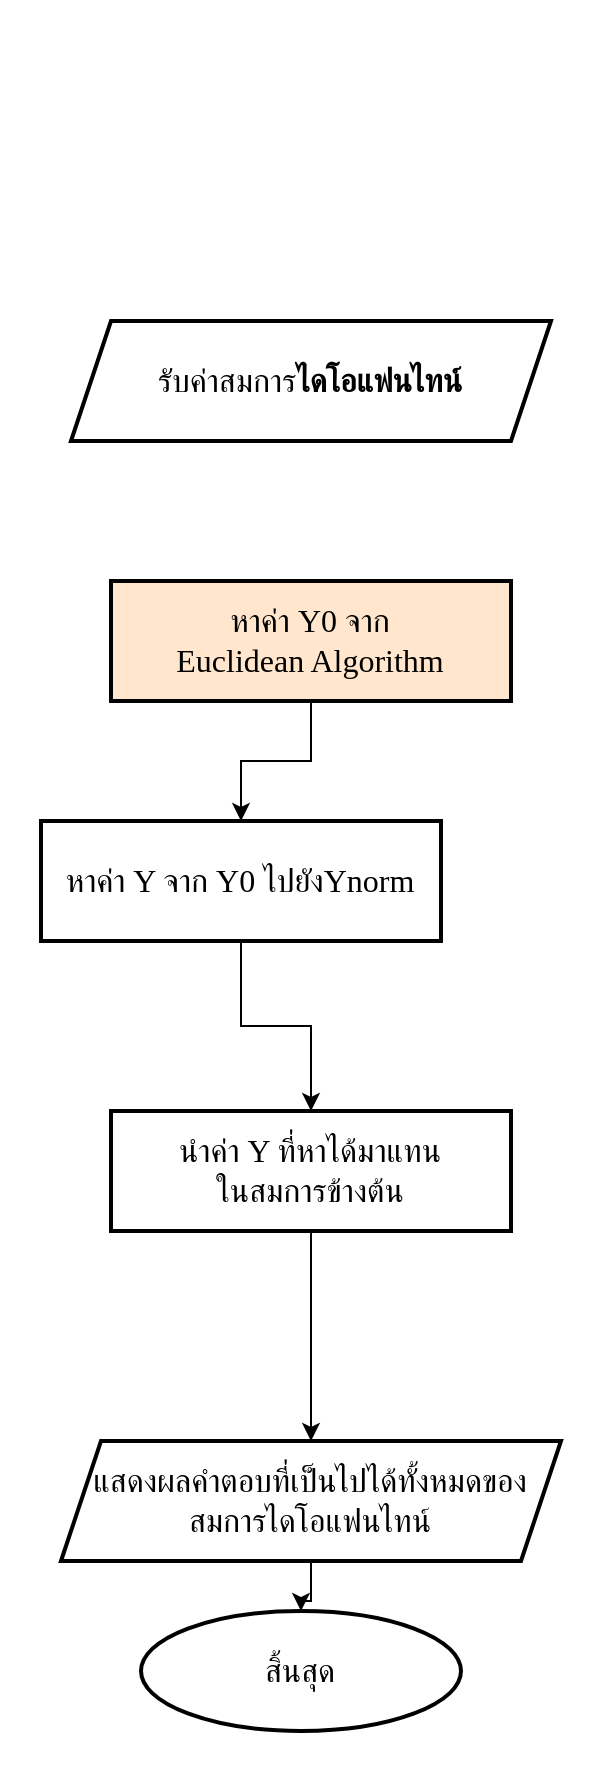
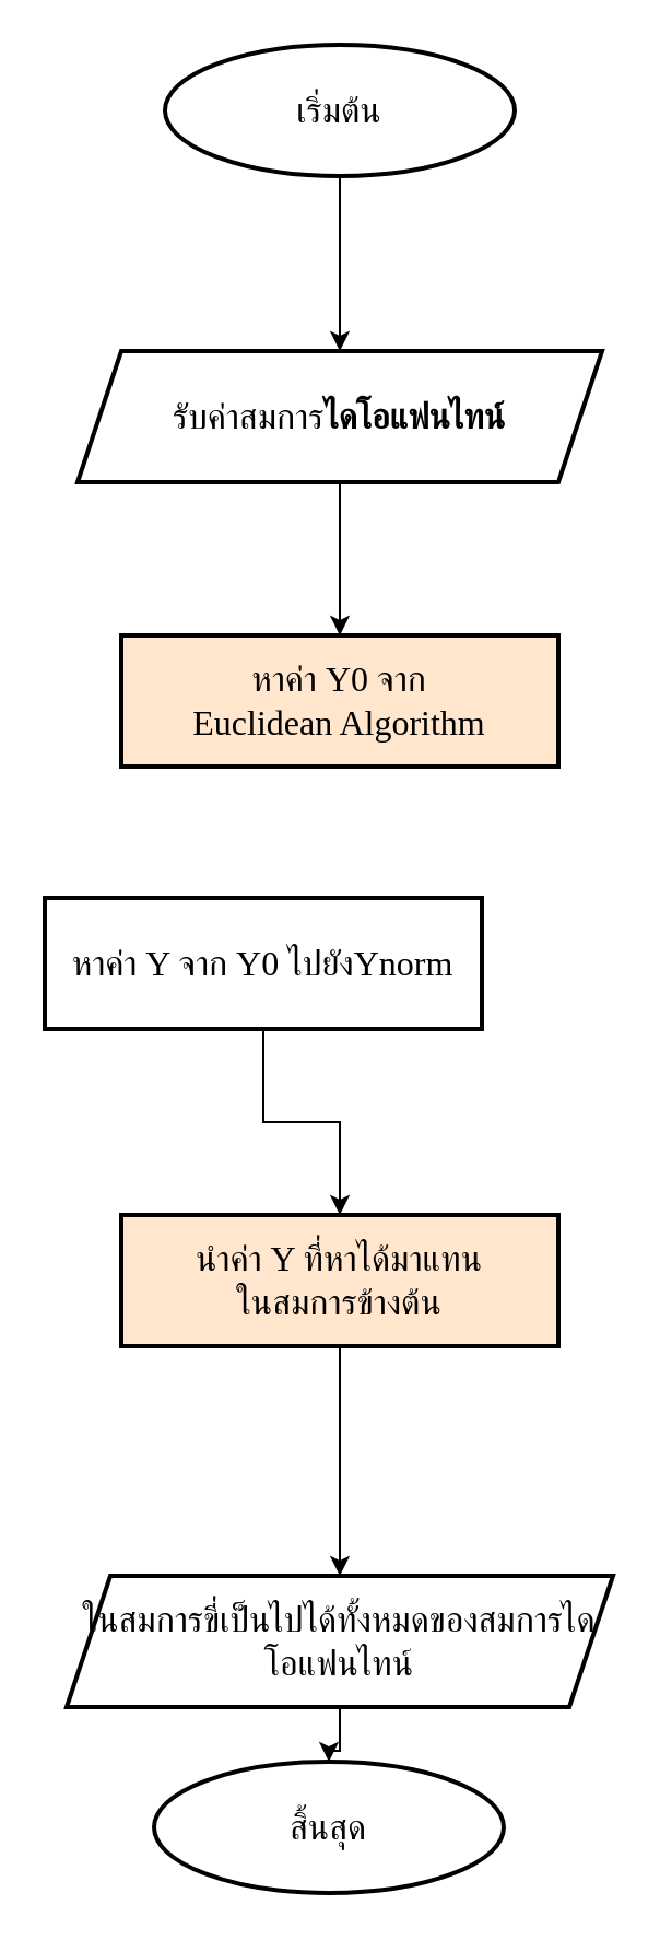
  <mxCell id="0" />
  <mxCell id="1" parent="0" />
+ <mxCell id="2" value="" style="edgeStyle=orthogonalEdgeStyle;rounded=0;orthogonalLoop=1;jettySize=auto;html=1;fontSize=16;" edge="1" parent="1" source="3" target="5"><mxGeometry relative="1" as="geometry" /></mxCell>
+ <mxCell id="3" value="&lt;font style=&quot;font-size: 16px&quot; face=&quot;Mitr&quot; data-font-src=&quot;https://fonts.googleapis.com/css?family=Mitr&quot;&gt;เริ่มต้น&lt;/font&gt;" style="strokeWidth=2;html=1;shape=mxgraph.flowchart.start_1;whiteSpace=wrap;" vertex="1" parent="1"><mxGeometry x="75" y="20" width="160" height="60" as="geometry" /></mxCell>
+ <mxCell id="4" value="" style="edgeStyle=orthogonalEdgeStyle;rounded=0;orthogonalLoop=1;jettySize=auto;html=1;fontFamily=Mitr;fontSource=https%3A%2F%2Ffonts.googleapis.com%2Fcss%3Ffamily%3DMitr;fontSize=16;fontColor=#000000;" edge="1" parent="1" source="5" target="7"><mxGeometry relative="1" as="geometry" /></mxCell>
  <mxCell id="5" value="&lt;font face=&quot;Mitr&quot; data-font-src=&quot;https://fonts.googleapis.com/css?family=Mitr&quot; style=&quot;font-size: 16px&quot;&gt;รับค่าสมการ&lt;span class=&quot;JsGRdQ&quot; style=&quot;font-weight: 700&quot;&gt;ไดโอแฟนไทน์&lt;/span&gt;&lt;/font&gt;" style="shape=parallelogram;perimeter=parallelogramPerimeter;whiteSpace=wrap;html=1;fixedSize=1;strokeWidth=2;" vertex="1" parent="1"><mxGeometry x="35" y="160" width="240" height="60" as="geometry" /></mxCell>
- <mxCell id="6" value="" style="edgeStyle=orthogonalEdgeStyle;rounded=0;orthogonalLoop=1;jettySize=auto;html=1;fontFamily=Mitr;fontSource=https%3A%2F%2Ffonts.googleapis.com%2Fcss%3Ffamily%3DMitr;fontSize=16;fontColor=#000000;" edge="1" parent="1" source="7" target="9"><mxGeometry relative="1" as="geometry" /></mxCell>
  <mxCell id="7" value="&lt;font style=&quot;font-size: 16px&quot; face=&quot;Mitr&quot; data-font-src=&quot;https://fonts.googleapis.com/css?family=Mitr&quot;&gt;หาค่า Y0 จาก &lt;br&gt;Euclidean Algorithm&lt;/font&gt;" style="whiteSpace=wrap;html=1;strokeWidth=2;fillColor=#ffe6cc;" vertex="1" parent="1"><mxGeometry x="55" y="290" width="200" height="60" as="geometry" /></mxCell>
  <mxCell id="8" value="" style="edgeStyle=orthogonalEdgeStyle;rounded=0;orthogonalLoop=1;jettySize=auto;html=1;fontFamily=Mitr;fontSource=https%3A%2F%2Ffonts.googleapis.com%2Fcss%3Ffamily%3DMitr;fontSize=16;fontColor=#000000;" edge="1" parent="1" source="9" target="11"><mxGeometry relative="1" as="geometry" /></mxCell>
  <mxCell id="9" value="&lt;font style=&quot;font-size: 16px&quot; face=&quot;Mitr&quot; data-font-src=&quot;https://fonts.googleapis.com/css?family=Mitr&quot;&gt;หาค่า Y จาก Y0 ไปยังYnorm&lt;/font&gt;" style="whiteSpace=wrap;html=1;strokeWidth=2;" vertex="1" parent="1"><mxGeometry x="20" y="410" width="200" height="60" as="geometry" /></mxCell>
  <mxCell id="10" value="" style="edgeStyle=orthogonalEdgeStyle;rounded=0;orthogonalLoop=1;jettySize=auto;html=1;fontFamily=Mitr;fontSource=https%3A%2F%2Ffonts.googleapis.com%2Fcss%3Ffamily%3DMitr;fontSize=16;fontColor=#000000;" edge="1" parent="1" source="11" target="13"><mxGeometry relative="1" as="geometry" /></mxCell>
- <mxCell id="11" value="&lt;font style=&quot;font-size: 16px&quot; face=&quot;Mitr&quot; data-font-src=&quot;https://fonts.googleapis.com/css?family=Mitr&quot;&gt;นำค่า Y ที่หาได้มาแทน&lt;br&gt;ในสมการข้างต้น&lt;/font&gt;" style="whiteSpace=wrap;html=1;strokeWidth=2;" vertex="1" parent="1"><mxGeometry x="55" y="555" width="200" height="60" as="geometry" /></mxCell>
+ <mxCell id="11" value="&lt;font style=&quot;font-size: 16px&quot; face=&quot;Mitr&quot; data-font-src=&quot;https://fonts.googleapis.com/css?family=Mitr&quot;&gt;นำค่า Y ที่หาได้มาแทน&lt;br&gt;ในสมการข้างต้น&lt;/font&gt;" style="whiteSpace=wrap;html=1;strokeWidth=2;fillColor=#ffe6cc;" vertex="1" parent="1"><mxGeometry x="55" y="555" width="200" height="60" as="geometry" /></mxCell>
  <mxCell id="12" style="edgeStyle=orthogonalEdgeStyle;rounded=0;orthogonalLoop=1;jettySize=auto;html=1;exitX=0.5;exitY=1;exitDx=0;exitDy=0;fontFamily=Mitr;fontSource=https%3A%2F%2Ffonts.googleapis.com%2Fcss%3Ffamily%3DMitr;fontSize=16;fontColor=#000000;" edge="1" parent="1" source="13" target="14"><mxGeometry relative="1" as="geometry" /></mxCell>
- <mxCell id="13" value="&lt;font style=&quot;font-size: 16px&quot; face=&quot;Mitr&quot; data-font-src=&quot;https://fonts.googleapis.com/css?family=Mitr&quot;&gt;แสดงผลคำตอบที่เป็นไปได้ทั้งหมดของสมการไดโอแฟนไทน์&lt;/font&gt;" style="shape=parallelogram;perimeter=parallelogramPerimeter;whiteSpace=wrap;html=1;fixedSize=1;strokeWidth=2;perimeterSpacing=0;" vertex="1" parent="1"><mxGeometry x="30" y="720" width="250" height="60" as="geometry" /></mxCell>
+ <mxCell id="13" value="&lt;font style=&quot;font-size: 16px&quot; face=&quot;Mitr&quot; data-font-src=&quot;https://fonts.googleapis.com/css?family=Mitr&quot;&gt;ในสมการขี่เป็นไปได้ทั้งหมดของสมการไดโอแฟนไทน์&lt;/font&gt;" style="shape=parallelogram;perimeter=parallelogramPerimeter;whiteSpace=wrap;html=1;fixedSize=1;strokeWidth=2;perimeterSpacing=0;" vertex="1" parent="1"><mxGeometry x="30" y="720" width="250" height="60" as="geometry" /></mxCell>
  <mxCell id="14" value="&lt;font style=&quot;font-size: 16px&quot; face=&quot;Mitr&quot; data-font-src=&quot;https://fonts.googleapis.com/css?family=Mitr&quot;&gt;สิ้นสุด&lt;/font&gt;" style="strokeWidth=2;html=1;shape=mxgraph.flowchart.start_1;whiteSpace=wrap;" vertex="1" parent="1"><mxGeometry x="70" y="805" width="160" height="60" as="geometry" /></mxCell>
